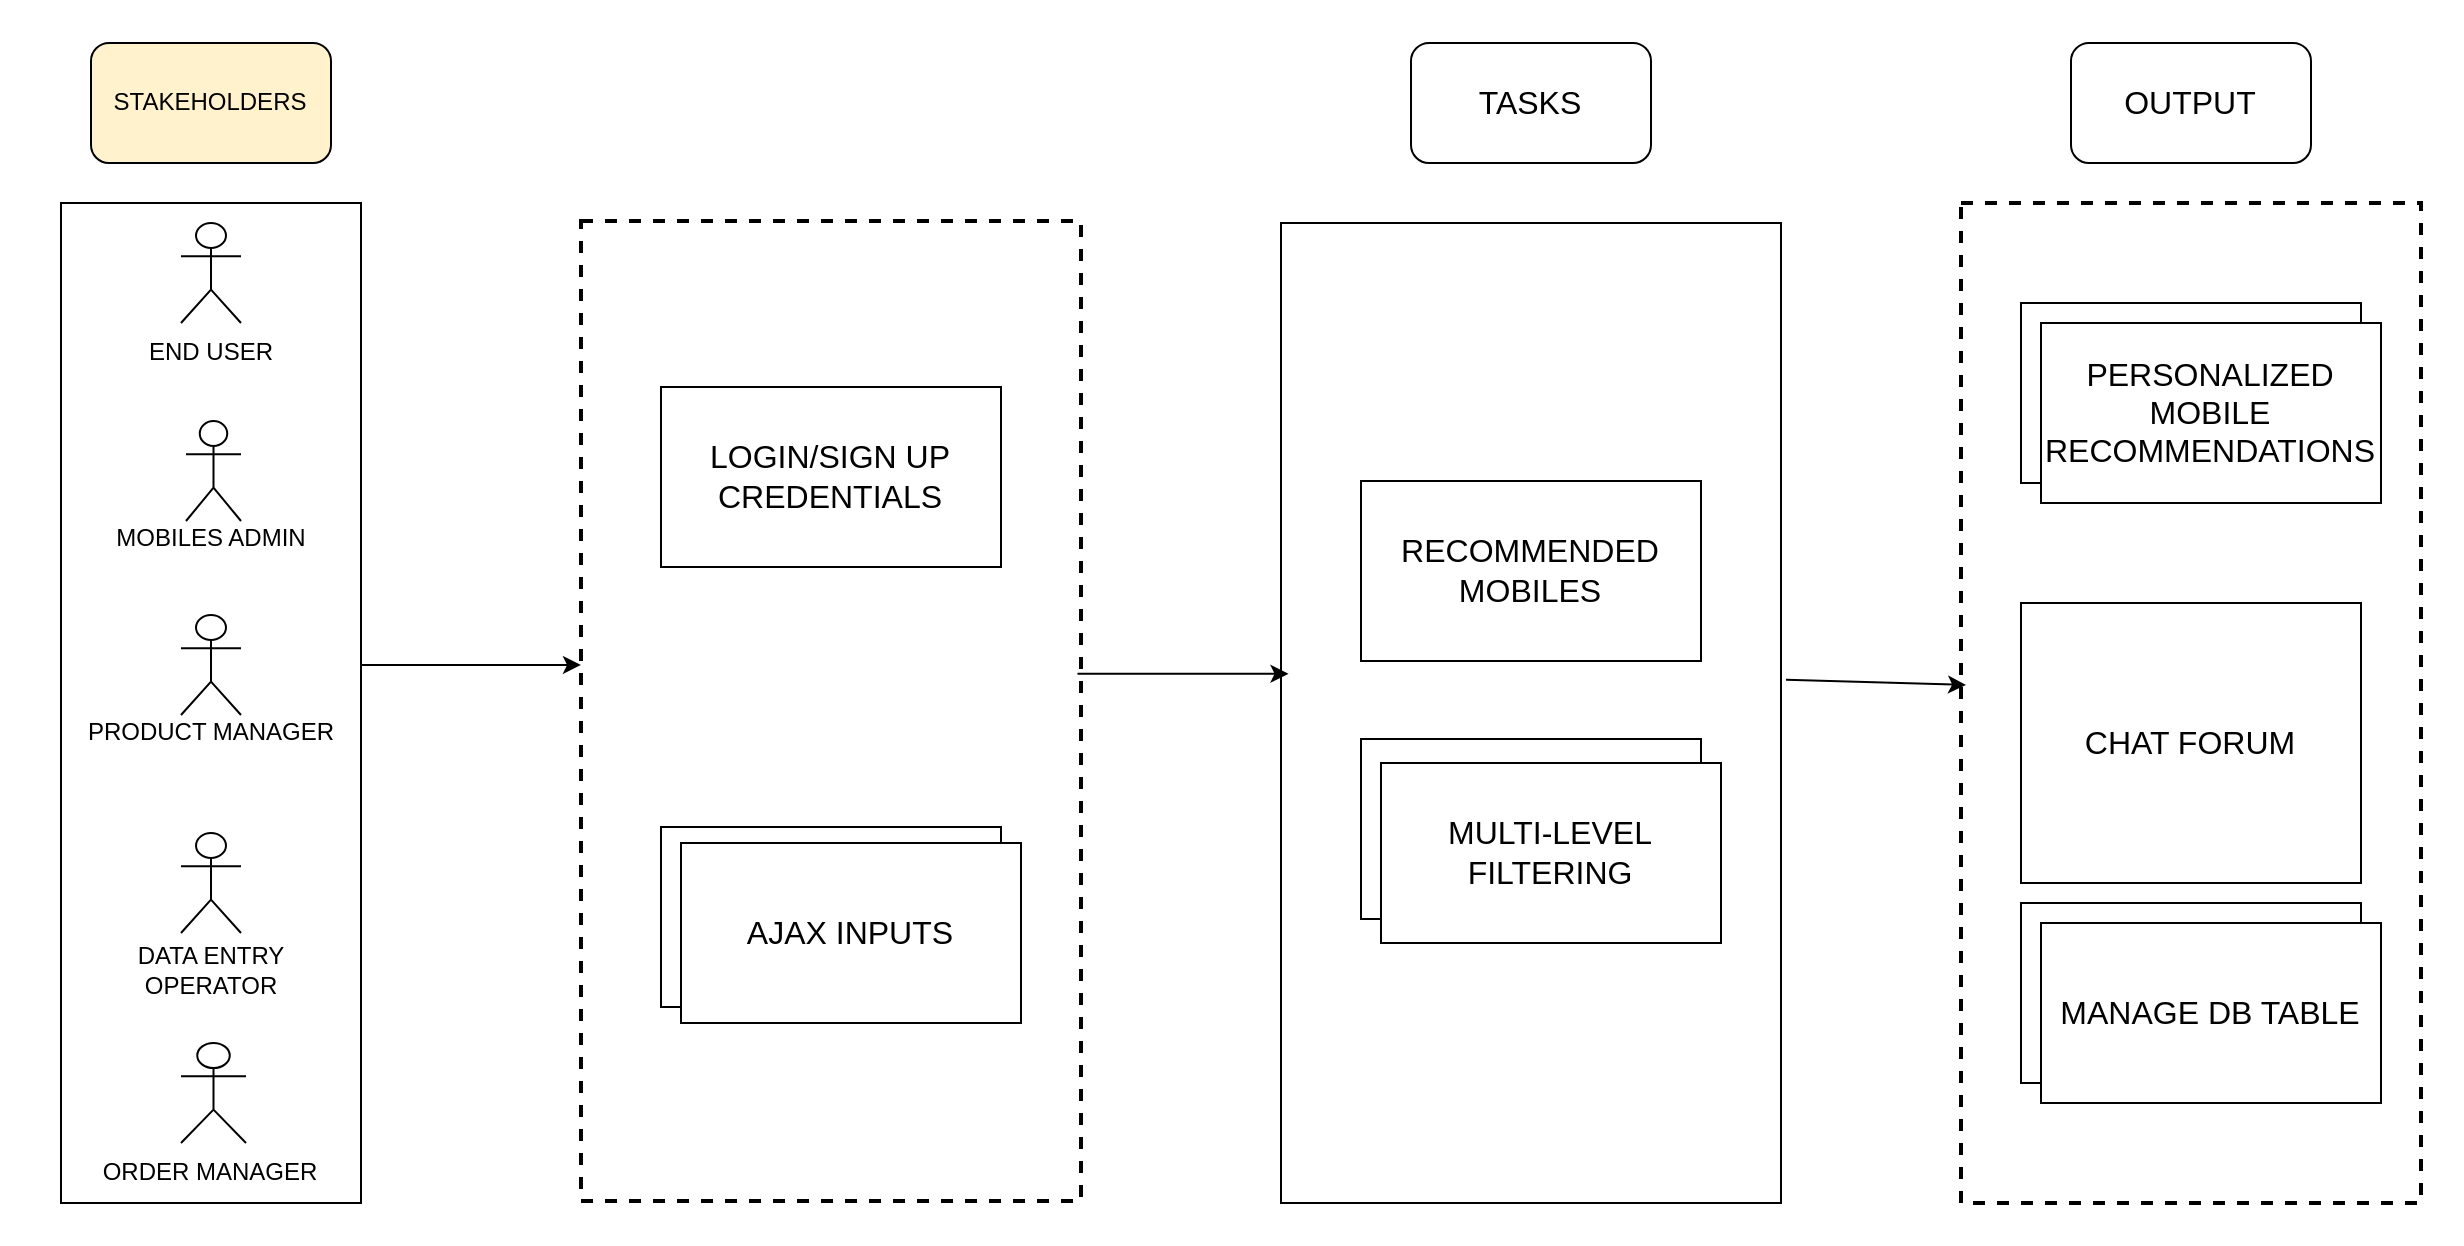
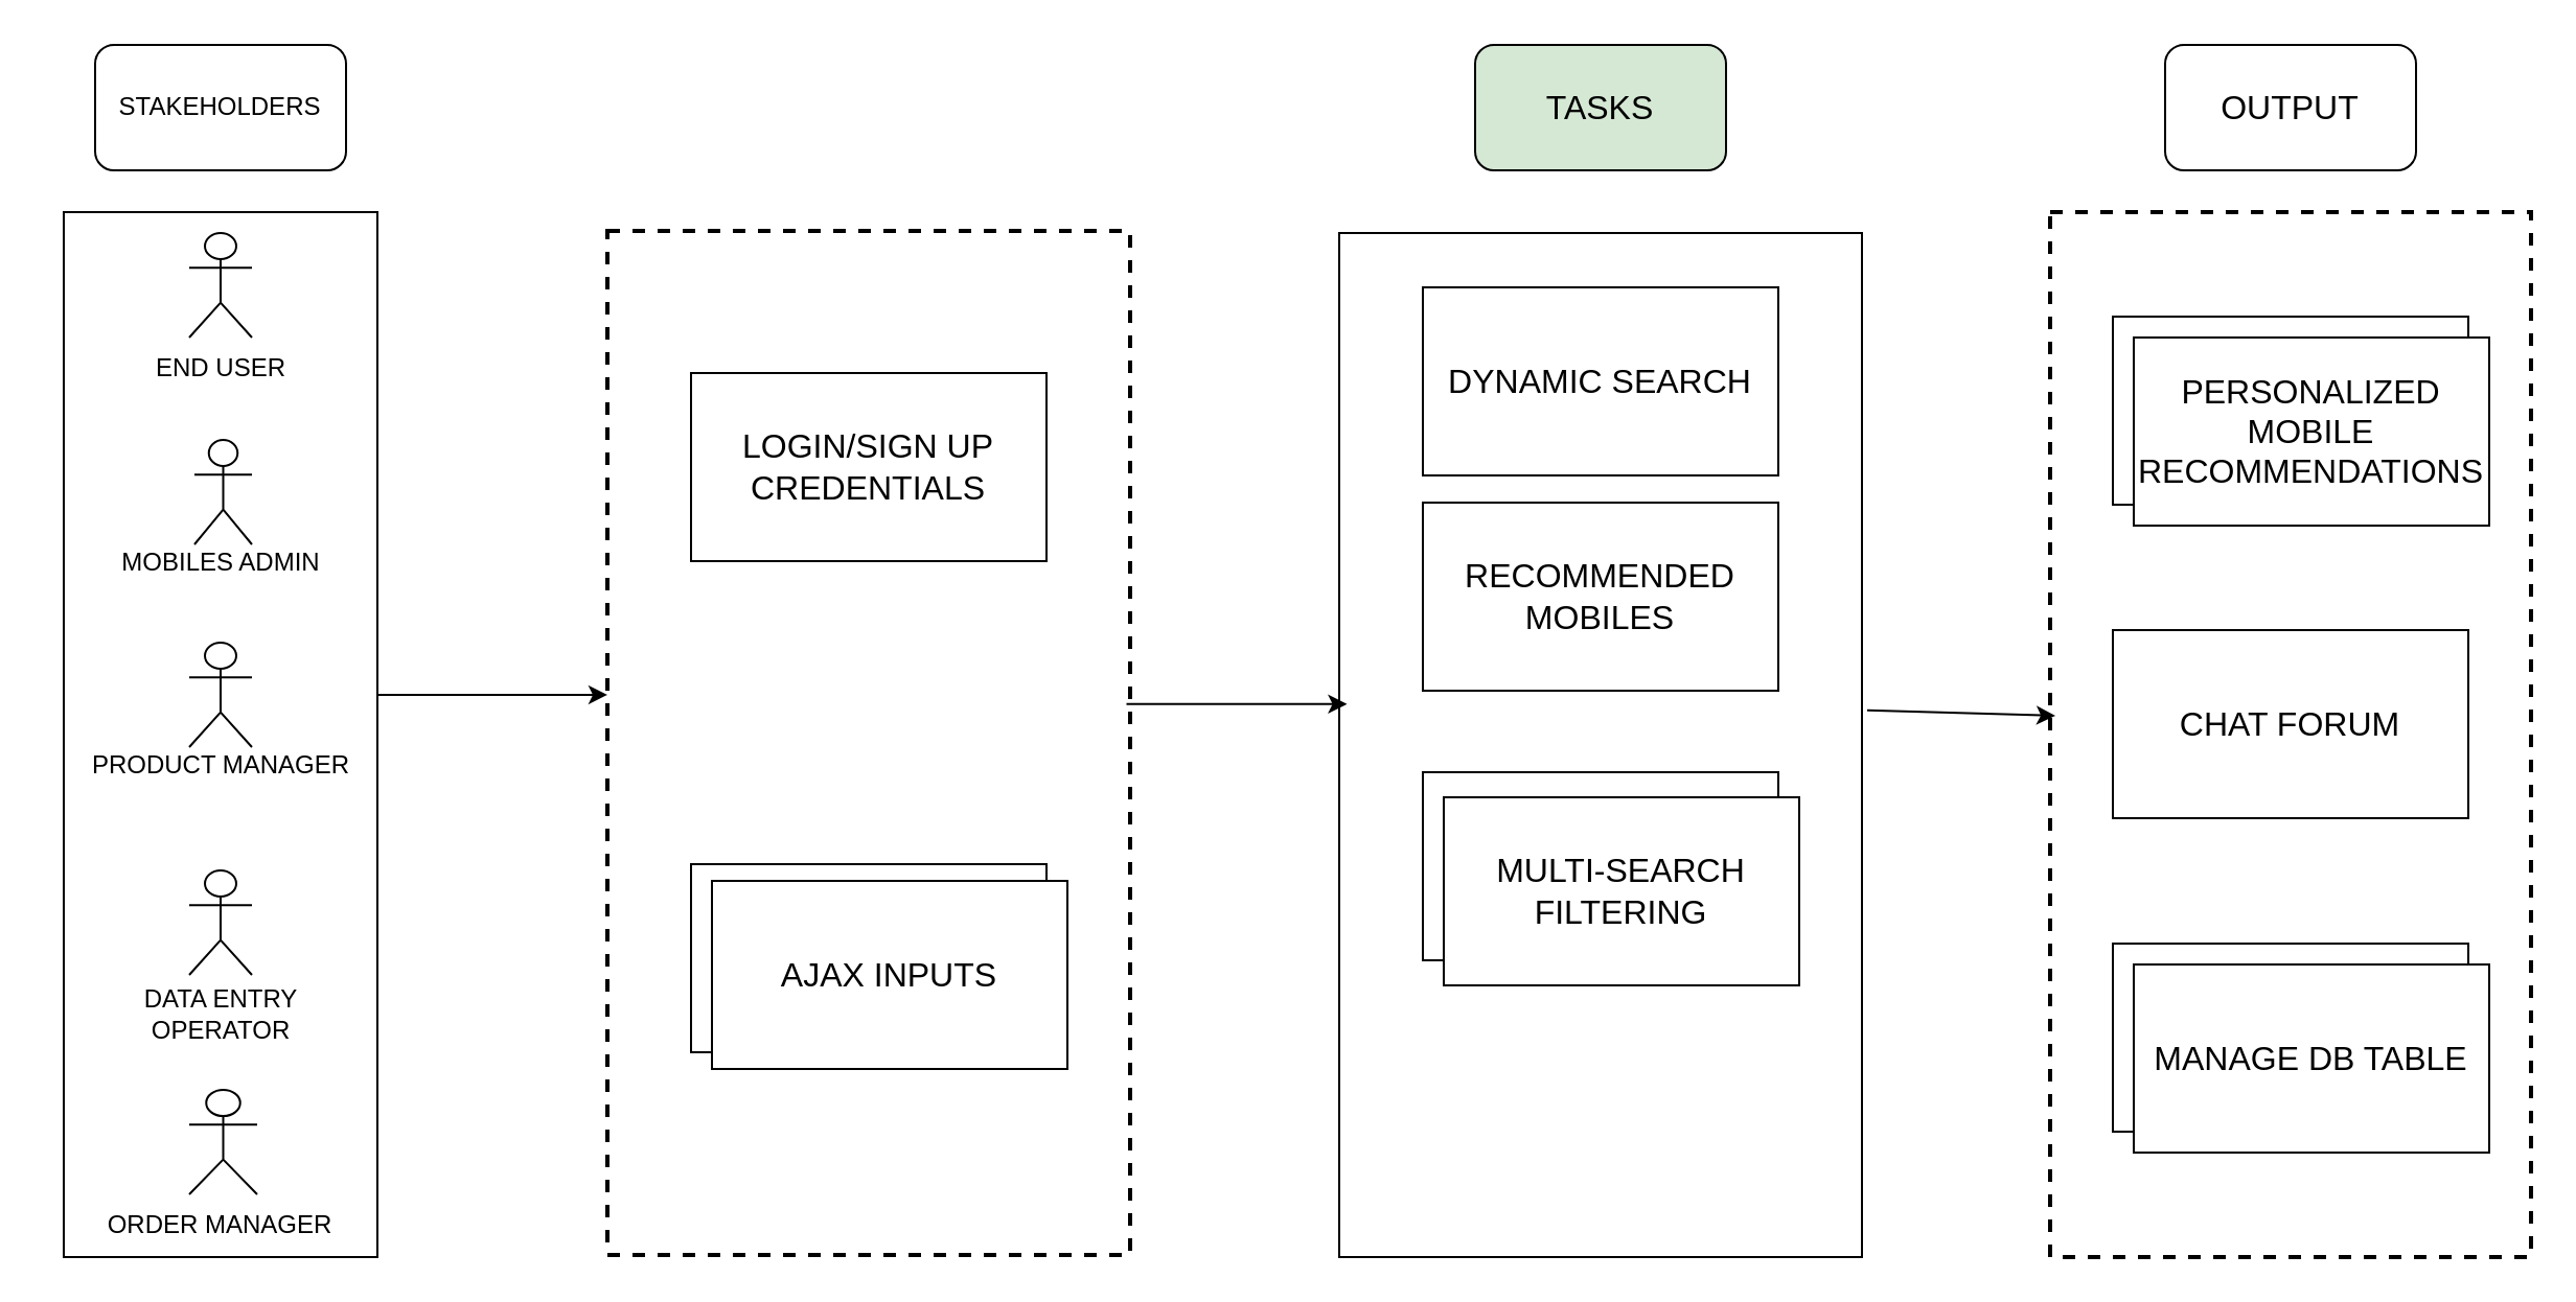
  <mxCell id="0" />
  <mxCell id="1" parent="0" />
  <mxCell id="2" value="" style="group;movable=1;resizable=1;rotatable=1;deletable=1;editable=1;locked=0;connectable=1;" parent="1" vertex="1" connectable="0"><mxGeometry x="20" y="21" width="170" height="580" as="geometry" /></mxCell>
- <mxCell id="3" value="STAKEHOLDERS" style="rounded=1;whiteSpace=wrap;html=1;movable=1;resizable=1;rotatable=1;deletable=1;editable=1;locked=0;connectable=1;fillColor=#fff2cc;" parent="2" vertex="1"><mxGeometry x="25" width="120" height="60" as="geometry" /></mxCell>
+ <mxCell id="3" value="STAKEHOLDERS" style="rounded=1;whiteSpace=wrap;html=1;movable=1;resizable=1;rotatable=1;deletable=1;editable=1;locked=0;connectable=1;" parent="2" vertex="1"><mxGeometry x="25" width="120" height="60" as="geometry" /></mxCell>
  <mxCell id="4" value="" style="rounded=0;whiteSpace=wrap;html=1;movable=1;resizable=1;rotatable=1;deletable=1;editable=1;locked=0;connectable=1;" parent="2" vertex="1"><mxGeometry x="10" y="80" width="150" height="500" as="geometry" /></mxCell>
  <mxCell id="5" value="END USER" style="text;html=1;align=center;verticalAlign=middle;resizable=1;points=[];autosize=1;strokeColor=none;fillColor=none;movable=1;rotatable=1;deletable=1;editable=1;locked=0;connectable=1;" parent="2" vertex="1"><mxGeometry x="40" y="140" width="90" height="30" as="geometry" /></mxCell>
  <mxCell id="6" value="MOBILES ADMIN" style="text;html=1;align=center;verticalAlign=middle;resizable=1;points=[];autosize=1;strokeColor=none;fillColor=none;movable=1;rotatable=1;deletable=1;editable=1;locked=0;connectable=1;" parent="2" vertex="1"><mxGeometry x="30" y="233" width="110" height="30" as="geometry" /></mxCell>
  <mxCell id="7" value="PRODUCT MANAGER" style="text;html=1;align=center;verticalAlign=middle;resizable=1;points=[];autosize=1;strokeColor=none;fillColor=none;movable=1;rotatable=1;deletable=1;editable=1;locked=0;connectable=1;" parent="2" vertex="1"><mxGeometry x="10" y="330" width="150" height="30" as="geometry" /></mxCell>
  <mxCell id="8" value="DATA ENTRY&lt;div&gt;OPERATOR&lt;/div&gt;" style="text;html=1;align=center;verticalAlign=middle;resizable=1;points=[];autosize=1;strokeColor=none;fillColor=none;movable=1;rotatable=1;deletable=1;editable=1;locked=0;connectable=1;" parent="2" vertex="1"><mxGeometry x="35" y="444" width="100" height="40" as="geometry" /></mxCell>
  <mxCell id="9" value="ORDER MANAGER" style="text;html=1;align=center;verticalAlign=middle;whiteSpace=wrap;rounded=0;movable=1;resizable=1;rotatable=1;deletable=1;editable=1;locked=0;connectable=1;" parent="2" vertex="1"><mxGeometry x="15" y="550" width="140" height="30" as="geometry" /></mxCell>
  <mxCell id="10" value="" style="shape=umlActor;verticalLabelPosition=bottom;verticalAlign=top;html=1;outlineConnect=0;" parent="2" vertex="1"><mxGeometry x="72.5" y="189" width="27.5" height="50" as="geometry" /></mxCell>
  <mxCell id="11" value="" style="shape=umlActor;verticalLabelPosition=bottom;verticalAlign=top;html=1;outlineConnect=0;" parent="2" vertex="1"><mxGeometry x="70" y="90" width="30" height="50" as="geometry" /></mxCell>
  <mxCell id="12" value="" style="shape=umlActor;verticalLabelPosition=bottom;verticalAlign=top;html=1;outlineConnect=0;" parent="2" vertex="1"><mxGeometry x="70" y="286" width="30" height="50" as="geometry" /></mxCell>
  <mxCell id="13" value="" style="shape=umlActor;verticalLabelPosition=bottom;verticalAlign=top;html=1;outlineConnect=0;" parent="2" vertex="1"><mxGeometry x="70" y="395" width="30" height="50" as="geometry" /></mxCell>
  <mxCell id="14" value="" style="shape=umlActor;verticalLabelPosition=bottom;verticalAlign=top;html=1;outlineConnect=0;" parent="2" vertex="1"><mxGeometry x="70" y="500" width="32.5" height="50" as="geometry" /></mxCell>
  <mxCell id="15" value="" style="group;fontSize=16;" parent="1" vertex="1" connectable="0"><mxGeometry x="290" y="20" width="250" height="580" as="geometry" /></mxCell>
  <mxCell id="16" value="" style="html=1;dashed=1;whiteSpace=wrap;strokeWidth=2;fontSize=16;" parent="15" vertex="1"><mxGeometry y="90" width="250" height="490" as="geometry" /></mxCell>
- <mxCell id="17" value="LOGIN/SIGN UP CREDENTIALS" style="rounded=0;whiteSpace=wrap;html=1;fontSize=16;" parent="15" vertex="1"><mxGeometry x="40" y="173" width="170" height="90" as="geometry" /></mxCell>
+ <mxCell id="17" value="LOGIN/SIGN UP CREDENTIALS" style="rounded=0;whiteSpace=wrap;html=1;fontSize=16;" parent="15" vertex="1"><mxGeometry x="40" y="158" width="170" height="90" as="geometry" /></mxCell>
  <mxCell id="18" value="" style="rounded=0;whiteSpace=wrap;html=1;fontSize=16;" parent="15" vertex="1"><mxGeometry x="40" y="393" width="170" height="90" as="geometry" /></mxCell>
  <mxCell id="19" value="AJAX INPUTS" style="rounded=0;whiteSpace=wrap;html=1;fontSize=16;" vertex="1" parent="15"><mxGeometry x="50" y="401" width="170" height="90" as="geometry" /></mxCell>
  <mxCell id="20" value="" style="group;fontSize=16;" parent="1" vertex="1" connectable="0"><mxGeometry x="640" y="21" width="250" height="580" as="geometry" /></mxCell>
- <mxCell id="21" value="TASKS" style="rounded=1;whiteSpace=wrap;html=1;fontSize=16;" parent="20" vertex="1"><mxGeometry x="65" width="120" height="60" as="geometry" /></mxCell>
+ <mxCell id="21" value="TASKS" style="rounded=1;whiteSpace=wrap;html=1;fontSize=16;fillColor=#d5e8d4;" parent="20" vertex="1"><mxGeometry x="65" width="120" height="60" as="geometry" /></mxCell>
  <mxCell id="22" value="" style="html=1;whiteSpace=wrap;strokeWidth=1;fontSize=16;" parent="20" vertex="1"><mxGeometry y="90" width="250" height="490" as="geometry" /></mxCell>
+ <mxCell id="23" value="DYNAMIC SEARCH" style="rounded=0;whiteSpace=wrap;html=1;fontSize=16;" parent="20" vertex="1"><mxGeometry x="40" y="116" width="170" height="90" as="geometry" /></mxCell>
  <mxCell id="24" value="RECOMMENDED MOBILES" style="rounded=0;whiteSpace=wrap;html=1;fontSize=16;" parent="20" vertex="1"><mxGeometry x="40" y="219" width="170" height="90" as="geometry" /></mxCell>
  <mxCell id="25" value="" style="rounded=0;whiteSpace=wrap;html=1;fontSize=16;" parent="20" vertex="1"><mxGeometry x="40" y="348" width="170" height="90" as="geometry" /></mxCell>
- <mxCell id="26" value="MULTI-LEVEL FILTERING" style="rounded=0;whiteSpace=wrap;html=1;fontSize=16;" vertex="1" parent="20"><mxGeometry x="50" y="360" width="170" height="90" as="geometry" /></mxCell>
+ <mxCell id="26" value="MULTI-SEARCH FILTERING" style="rounded=0;whiteSpace=wrap;html=1;fontSize=16;" vertex="1" parent="20"><mxGeometry x="50" y="360" width="170" height="90" as="geometry" /></mxCell>
  <mxCell id="27" value="" style="rounded=0;whiteSpace=wrap;html=1;dashed=1;strokeWidth=2;fontSize=16;" parent="1" vertex="1"><mxGeometry x="980" y="101" width="230" height="500" as="geometry" /></mxCell>
  <mxCell id="28" value="OUTPUT" style="rounded=1;whiteSpace=wrap;html=1;fontSize=16;" parent="1" vertex="1"><mxGeometry x="1035" y="21" width="120" height="60" as="geometry" /></mxCell>
  <mxCell id="29" value="" style="rounded=0;whiteSpace=wrap;html=1;fontSize=16;" parent="1" vertex="1"><mxGeometry x="1010" y="151" width="170" height="90" as="geometry" /></mxCell>
- <mxCell id="30" value="CHAT FORUM" style="rounded=0;whiteSpace=wrap;html=1;fontSize=16;" parent="1" vertex="1"><mxGeometry x="1010" y="301" width="170" height="140" as="geometry" /></mxCell>
+ <mxCell id="30" value="CHAT FORUM" style="rounded=0;whiteSpace=wrap;html=1;fontSize=16;" parent="1" vertex="1"><mxGeometry x="1010" y="301" width="170" height="90" as="geometry" /></mxCell>
  <mxCell id="31" value="" style="rounded=0;whiteSpace=wrap;html=1;fontSize=16;" parent="1" vertex="1"><mxGeometry x="1010" y="451" width="170" height="90" as="geometry" /></mxCell>
  <mxCell id="32" value="" style="endArrow=classic;html=1;rounded=0;exitX=0.998;exitY=0.462;exitDx=0;exitDy=0;exitPerimeter=0;entryX=0;entryY=0.453;entryDx=0;entryDy=0;entryPerimeter=0;" parent="1" source="4" target="16" edge="1"><mxGeometry width="50" height="50" relative="1" as="geometry"><mxPoint x="170" y="601" as="sourcePoint" /><mxPoint x="220" y="551" as="targetPoint" /></mxGeometry></mxCell>
  <mxCell id="33" value="" style="endArrow=classic;html=1;rounded=0;exitX=0.993;exitY=0.462;exitDx=0;exitDy=0;exitPerimeter=0;entryX=0.015;entryY=0.46;entryDx=0;entryDy=0;entryPerimeter=0;fontSize=16;" parent="1" source="16" target="22" edge="1"><mxGeometry width="50" height="50" relative="1" as="geometry"><mxPoint x="590" y="541" as="sourcePoint" /><mxPoint x="640" y="491" as="targetPoint" /></mxGeometry></mxCell>
  <mxCell id="34" value="" style="endArrow=classic;html=1;rounded=0;exitX=1.01;exitY=0.466;exitDx=0;exitDy=0;exitPerimeter=0;entryX=0.011;entryY=0.482;entryDx=0;entryDy=0;entryPerimeter=0;fontSize=16;" parent="1" source="22" target="27" edge="1"><mxGeometry width="50" height="50" relative="1" as="geometry"><mxPoint x="850" y="541" as="sourcePoint" /><mxPoint x="980" y="341" as="targetPoint" /></mxGeometry></mxCell>
  <mxCell id="35" value="PERSONALIZED MOBILE RECOMMENDATIONS" style="rounded=0;whiteSpace=wrap;html=1;fontSize=16;" parent="1" vertex="1"><mxGeometry x="1020" y="161" width="170" height="90" as="geometry" /></mxCell>
  <mxCell id="36" value="MANAGE DB TABLE" style="rounded=0;whiteSpace=wrap;html=1;fontSize=16;" parent="1" vertex="1"><mxGeometry x="1020" y="461" width="170" height="90" as="geometry" /></mxCell>
